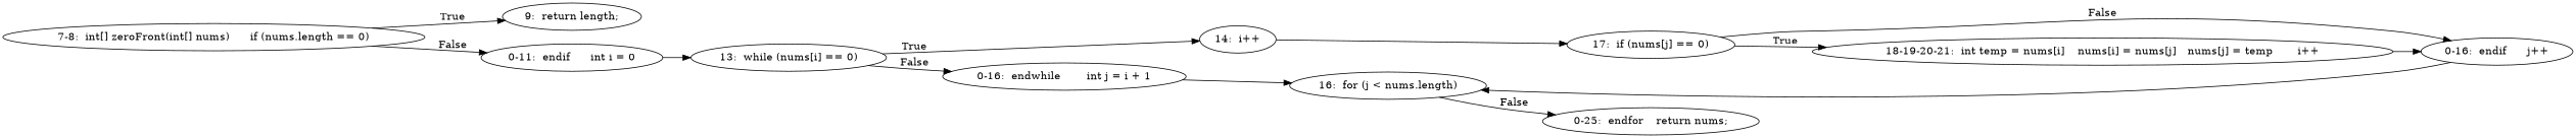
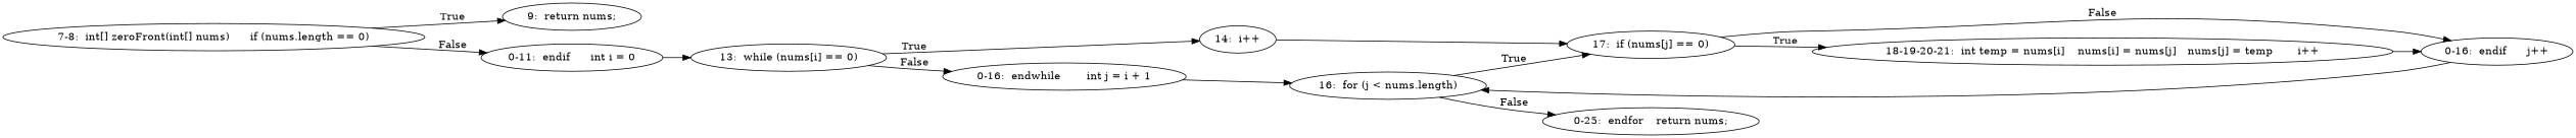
  digraph {
    rankdir=LR
    n1 [label="7-8:  int[] zeroFront(int[] nums)	if (nums.length == 0)"]
-   n2 [label="9:  return length;"]
+   n2 [label="9:  return nums;"]
    n3 [label="0-11:  endif	int i = 0"]
    n4 [label="13:  while (nums[i] == 0)"]
    n5 [label="0-16:  endwhile	int j = i + 1"]
    n6 [label="14:  i++"]
    n7 [label="16:  for (j < nums.length)"]
    n8 [label="17:  if (nums[j] == 0)"]
    n9 [label="0-25:  endfor	return nums;"]
    n10 [label="18-19-20-21:  int temp = nums[i]	nums[i] = nums[j]	nums[j] = temp	i++"]
    n11 [label="0-16:  endif	j++"]
    n1 -> n2 [label=True]
    n1 -> n3 [label=False]
    n3 -> n4
    n4 -> n5 [label=False]
    n4 -> n6 [label=True]
    n5 -> n7
    n6 -> n8
+   n7 -> n8 [label=True]
    n7 -> n9 [label=False]
    n8 -> n10 [label=True]
    n8 -> n11 [label=False]
    n10 -> n11
    n11 -> n7
  }
